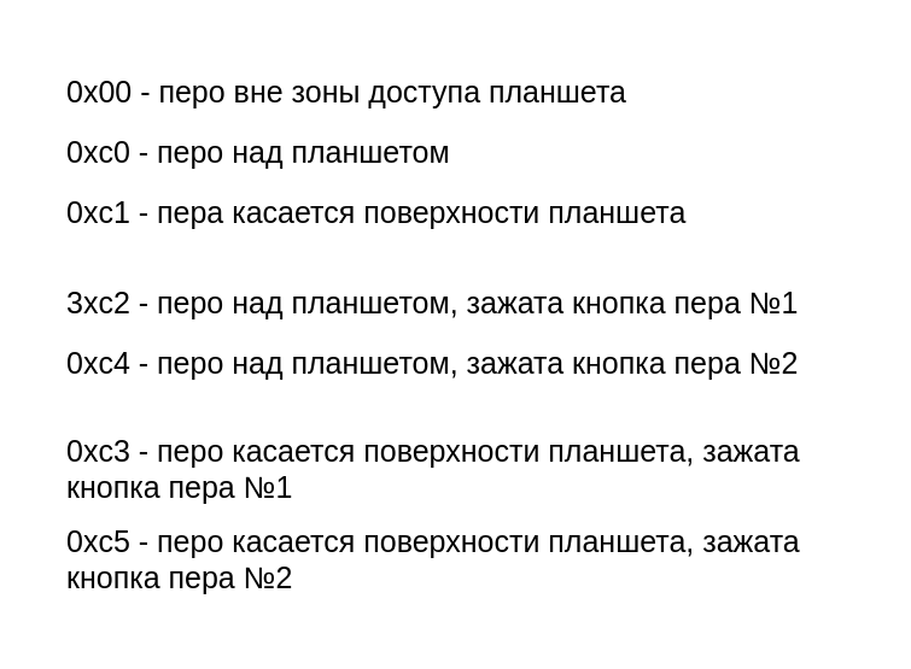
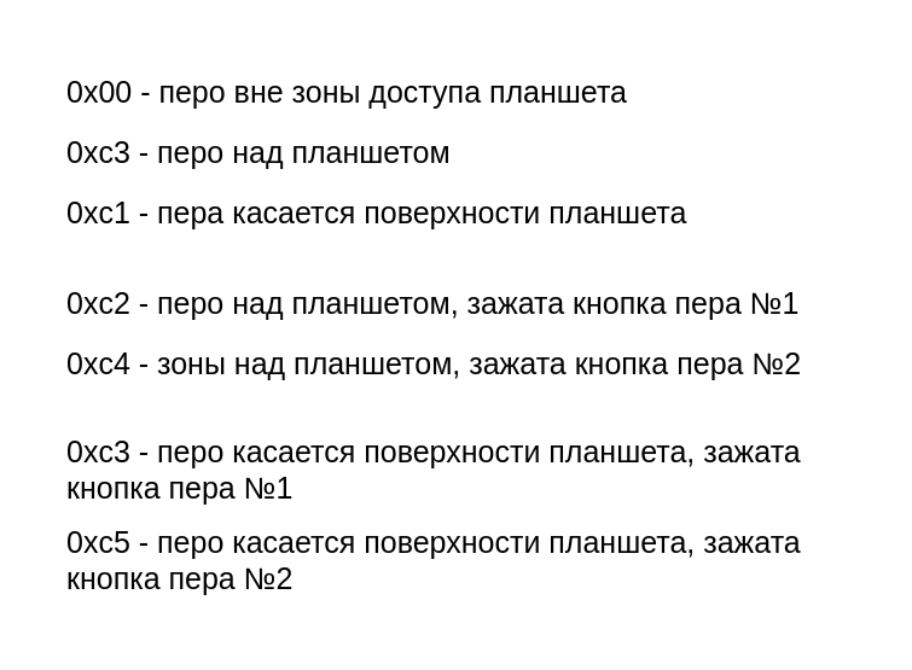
  <mxCell id="0" />
  <mxCell id="1" parent="0" />
  <mxCell id="2" value="0x00 - перо вне зоны доступа планшета" style="text;html=1;strokeColor=none;fillColor=none;align=left;verticalAlign=middle;whiteSpace=wrap;rounded=0;fontFamily=Helvetica;fontSize=10;" vertex="1" parent="1"><mxGeometry x="20" y="20" width="220" height="20" as="geometry" /></mxCell>
- <mxCell id="3" value="&lt;font face=&quot;Helvetica&quot;&gt;0xс0 - перо над планшетом&lt;/font&gt;" style="text;html=1;strokeColor=none;fillColor=none;align=left;verticalAlign=middle;whiteSpace=wrap;rounded=0;fontFamily=Helvetica;fontSize=10;" vertex="1" parent="1"><mxGeometry x="20" y="40" width="220" height="20" as="geometry" /></mxCell>
+ <mxCell id="3" value="&lt;font face=&quot;Helvetica&quot;&gt;0xс3 - перо над планшетом&lt;/font&gt;" style="text;html=1;strokeColor=none;fillColor=none;align=left;verticalAlign=middle;whiteSpace=wrap;rounded=0;fontFamily=Helvetica;fontSize=10;" vertex="1" parent="1"><mxGeometry x="20" y="40" width="220" height="20" as="geometry" /></mxCell>
  <mxCell id="4" value="&lt;font face=&quot;Helvetica&quot;&gt;0xс1 - пера касается поверхности планшета&lt;br&gt;&lt;/font&gt;" style="text;html=1;strokeColor=none;fillColor=none;align=left;verticalAlign=middle;whiteSpace=wrap;rounded=0;fontFamily=Helvetica;fontSize=10;" vertex="1" parent="1"><mxGeometry x="20" y="60" width="220" height="20" as="geometry" /></mxCell>
- <mxCell id="5" value="&lt;font face=&quot;Helvetica&quot;&gt;3xс2 - перо над планшетом, зажата кнопка пера №1 &lt;br&gt;&lt;/font&gt;" style="text;html=1;strokeColor=none;fillColor=none;align=left;verticalAlign=middle;whiteSpace=wrap;rounded=0;fontFamily=Helvetica;fontSize=10;" vertex="1" parent="1"><mxGeometry x="20" y="90" width="260" height="20" as="geometry" /></mxCell>
- <mxCell id="6" value="&lt;font face=&quot;Helvetica&quot;&gt;0xс4 - &lt;/font&gt;&lt;font face=&quot;Helvetica&quot;&gt;&lt;font face=&quot;Helvetica&quot;&gt;перо над планшетом, зажата кнопка пера №2 &lt;/font&gt;&lt;/font&gt;" style="text;html=1;strokeColor=none;fillColor=none;align=left;verticalAlign=middle;whiteSpace=wrap;rounded=0;fontFamily=Helvetica;fontSize=10;" vertex="1" parent="1"><mxGeometry x="20" y="110" width="260" height="20" as="geometry" /></mxCell>
+ <mxCell id="5" value="&lt;font face=&quot;Helvetica&quot;&gt;0xс2 - перо над планшетом, зажата кнопка пера №1 &lt;br&gt;&lt;/font&gt;" style="text;html=1;strokeColor=none;fillColor=none;align=left;verticalAlign=middle;whiteSpace=wrap;rounded=0;fontFamily=Helvetica;fontSize=10;" vertex="1" parent="1"><mxGeometry x="20" y="90" width="260" height="20" as="geometry" /></mxCell>
+ <mxCell id="6" value="&lt;font face=&quot;Helvetica&quot;&gt;0xс4 - &lt;/font&gt;&lt;font face=&quot;Helvetica&quot;&gt;&lt;font face=&quot;Helvetica&quot;&gt;зоны над планшетом, зажата кнопка пера №2 &lt;/font&gt;&lt;/font&gt;" style="text;html=1;strokeColor=none;fillColor=none;align=left;verticalAlign=middle;whiteSpace=wrap;rounded=0;fontFamily=Helvetica;fontSize=10;" vertex="1" parent="1"><mxGeometry x="20" y="110" width="260" height="20" as="geometry" /></mxCell>
  <mxCell id="7" value="&lt;div&gt;&lt;font face=&quot;Helvetica&quot;&gt;0xс3 - &lt;/font&gt;&lt;font face=&quot;Helvetica&quot;&gt;&lt;font face=&quot;Helvetica&quot;&gt;перо касается поверхности планшета, зажата кнопка пера №1&lt;/font&gt;&lt;/font&gt;&lt;/div&gt;" style="text;html=1;strokeColor=none;fillColor=none;align=left;verticalAlign=middle;whiteSpace=wrap;rounded=0;fontFamily=Helvetica;fontSize=10;" vertex="1" parent="1"><mxGeometry x="20" y="140" width="260" height="30" as="geometry" /></mxCell>
  <mxCell id="8" value="&lt;font face=&quot;Helvetica&quot;&gt;0xс5 - &lt;/font&gt;&lt;font face=&quot;Helvetica&quot;&gt;&lt;font face=&quot;Helvetica&quot;&gt;перо касается поверхности планшета, зажата кнопка пера №2&lt;br&gt;&lt;/font&gt;&lt;/font&gt;" style="text;html=1;strokeColor=none;fillColor=none;align=left;verticalAlign=middle;whiteSpace=wrap;rounded=0;fontFamily=Helvetica;fontSize=10;" vertex="1" parent="1"><mxGeometry x="20" y="170" width="260" height="30" as="geometry" /></mxCell>
